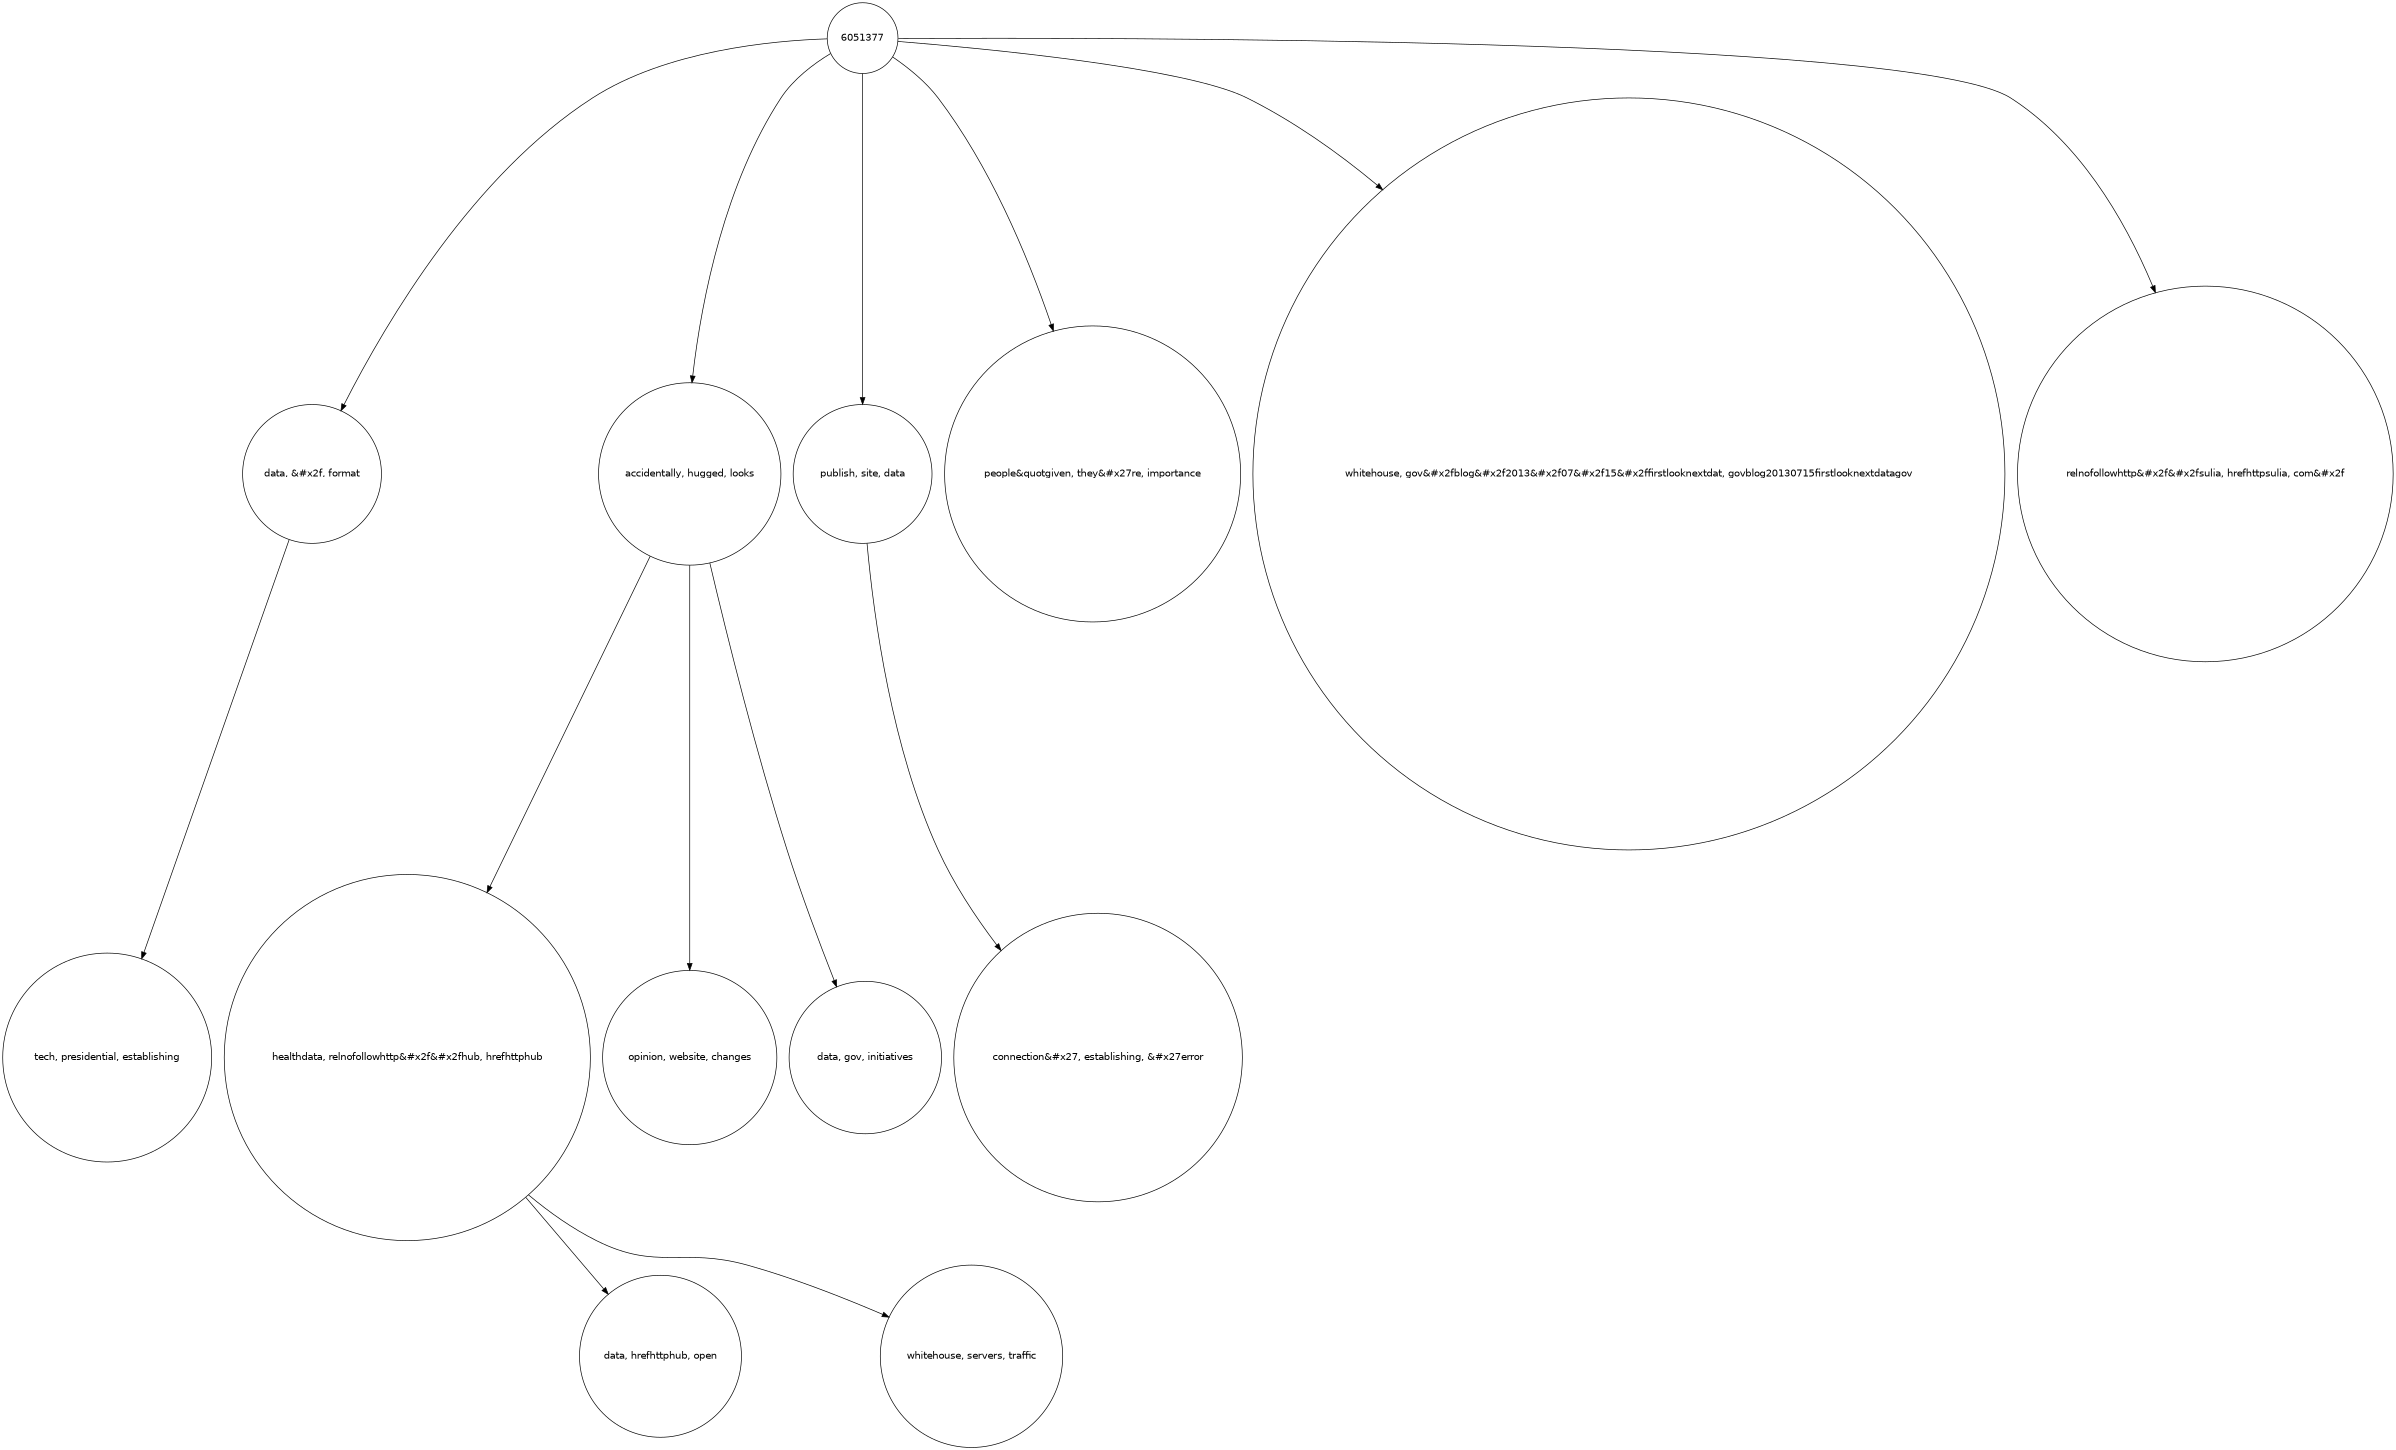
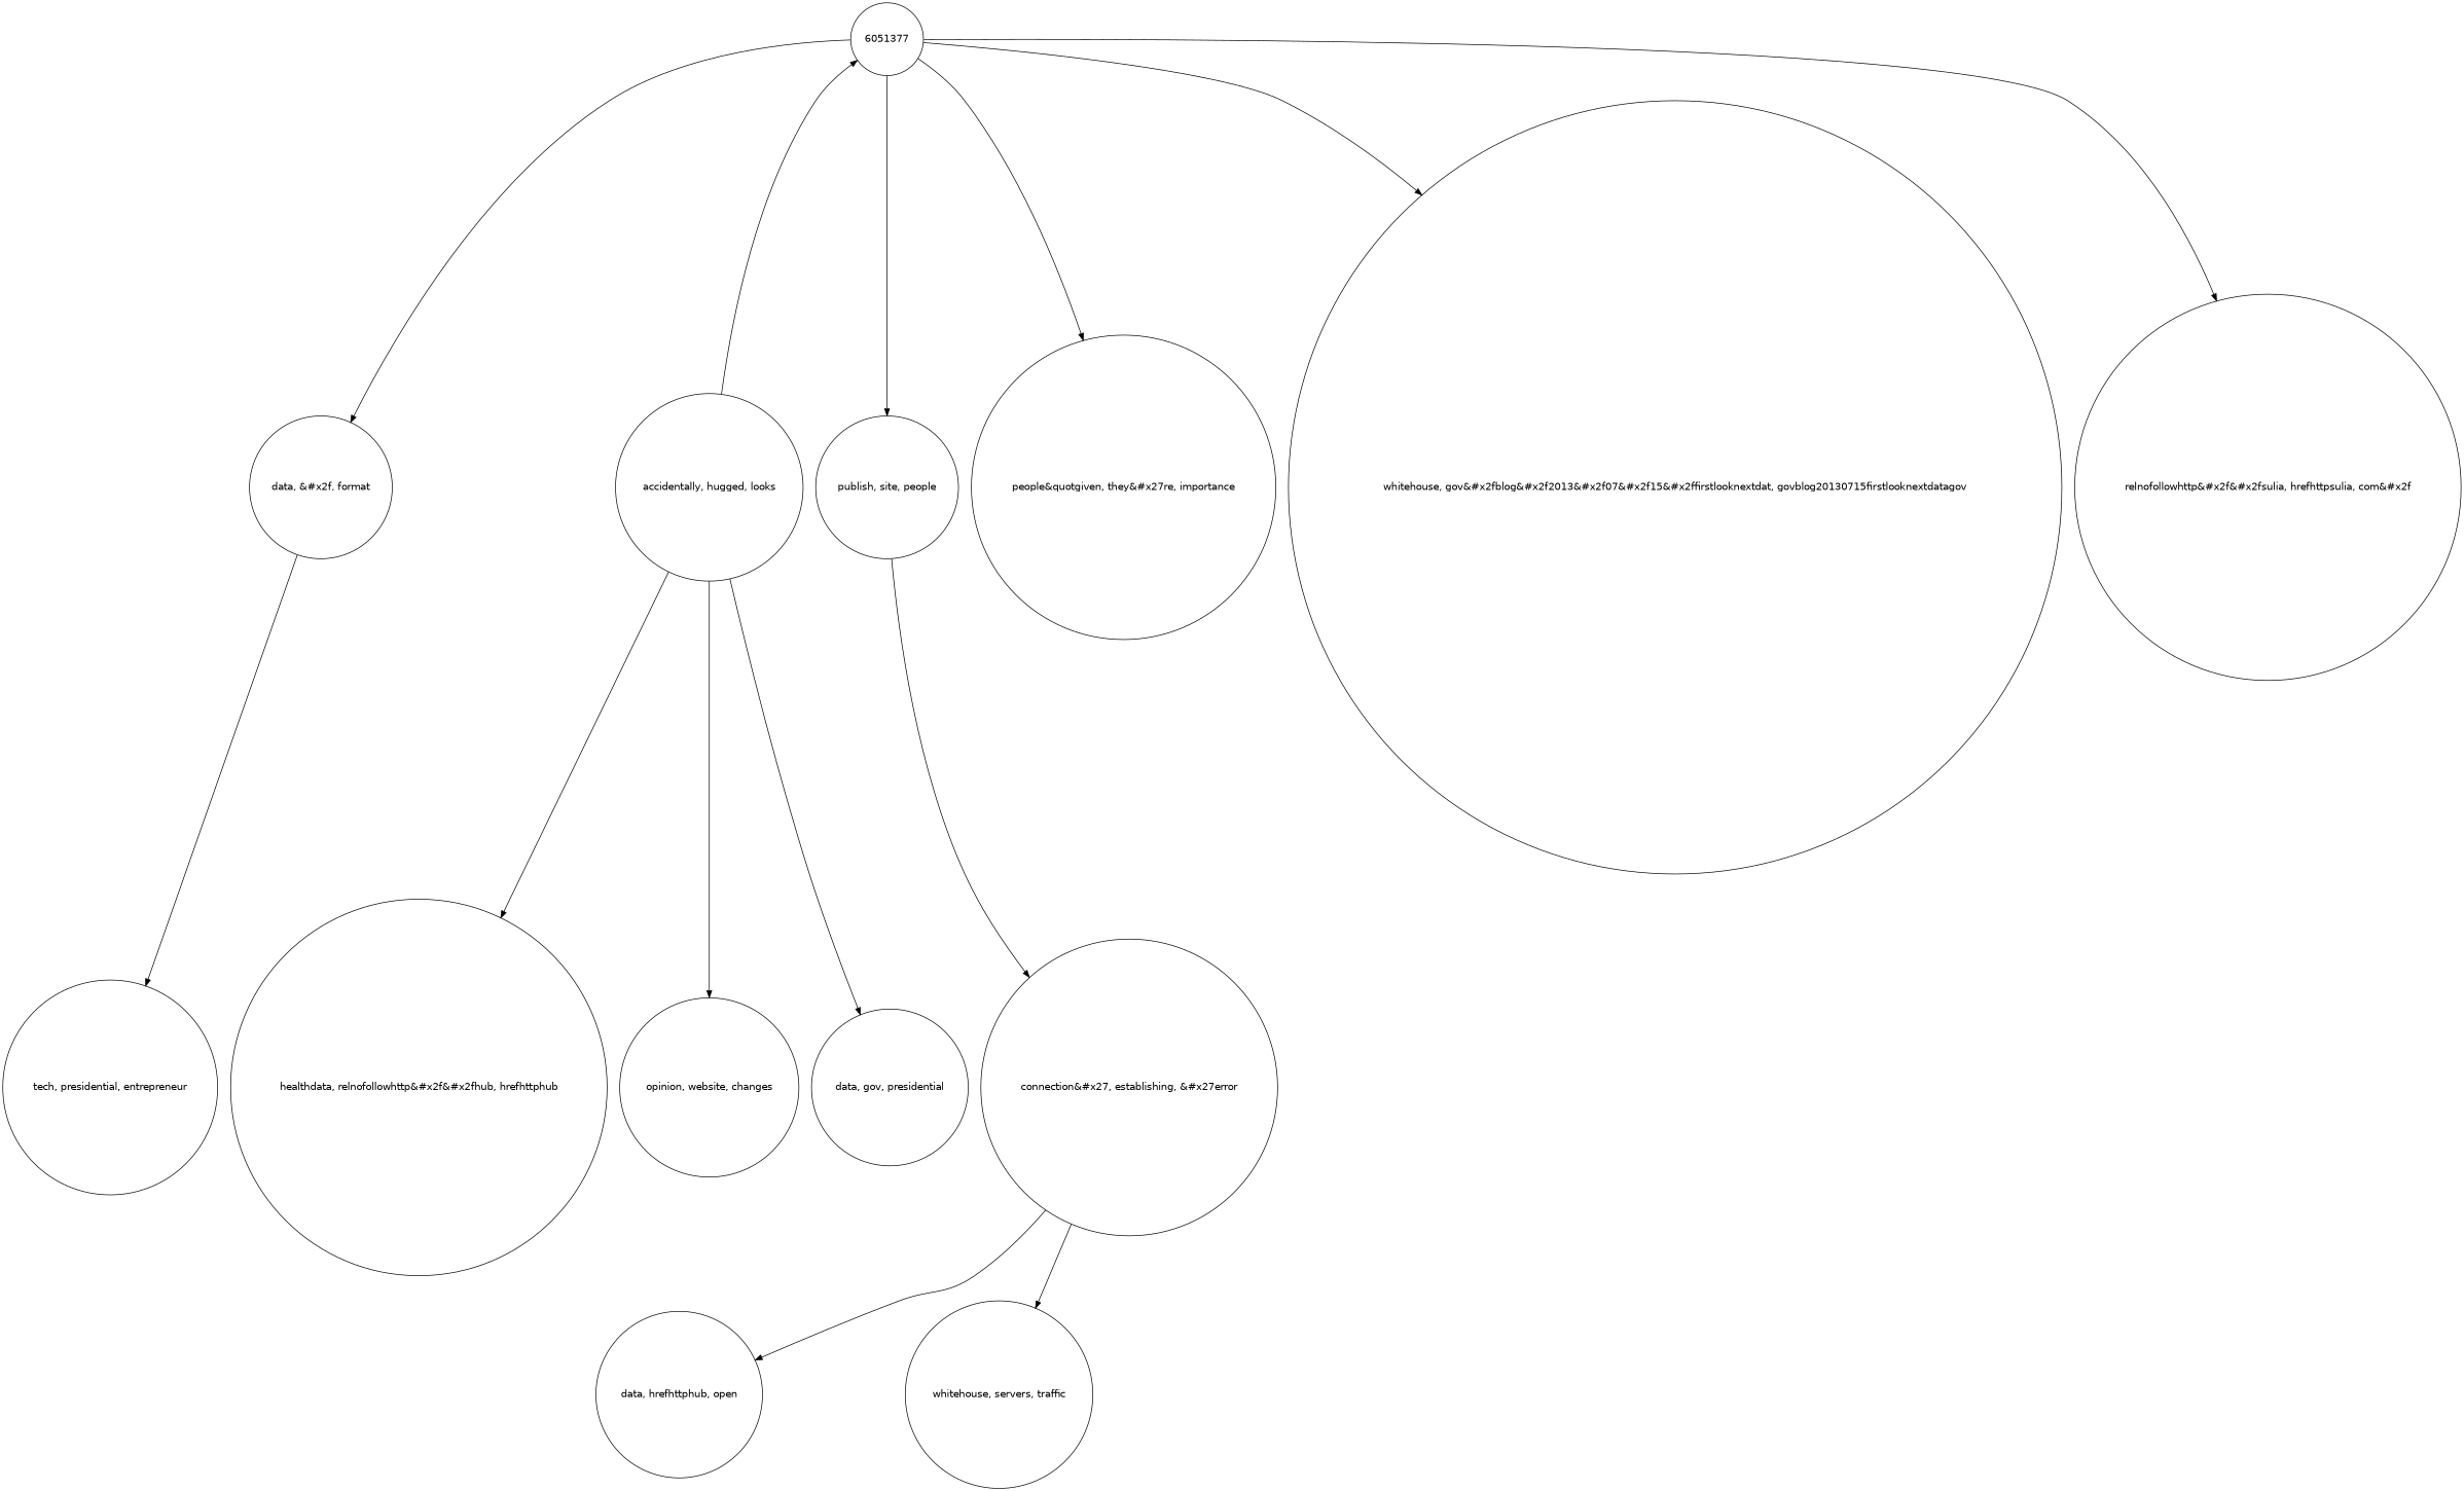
  digraph {
    fontname="DejaVu Sans"
    node [fontname="DejaVu Sans" shape=circle]
    edge [fontname="DejaVu Sans"]
-   n1 [label="tech, presidential, establishing"]
+   n1 [label="tech, presidential, entrepreneur"]
    n2 [label="data, &#x2f, format"]
    n3 [label="people&quotgiven, they&#x27re, importance"]
-   n4 [label="data, gov, initiatives"]
+   n4 [label="data, gov, presidential"]
    n5 [label="opinion, website, changes"]
    n6 [label="accidentally, hugged, looks"]
    n7 [label="healthdata, relnofollowhttp&#x2f&#x2fhub, hrefhttphub"]
-   n8 [label="publish, site, data"]
+   n8 [label="publish, site, people"]
    n9 [label="connection&#x27, establishing, &#x27error"]
    n10 [label="whitehouse, gov&#x2fblog&#x2f2013&#x2f07&#x2f15&#x2ffirstlooknextdat, govblog20130715firstlooknextdatagov"]
    n11 [label="data, hrefhttphub, open"]
    n12 [label="whitehouse, servers, traffic"]
    n13 [label="relnofollowhttp&#x2f&#x2fsulia, hrefhttpsulia, com&#x2f"]
    6051377
    n2 -> n1
    n6 -> n4
    n6 -> n5
    n6 -> n7
-   n7 -> n11
+   n9 -> n11
    n8 -> n9
-   n7 -> n12
+   n9 -> n12
    6051377 -> n2
    6051377 -> n3
-   6051377 -> n6
+   n6 -> 6051377
    6051377 -> n8
    6051377 -> n10
    6051377 -> n13
  }
